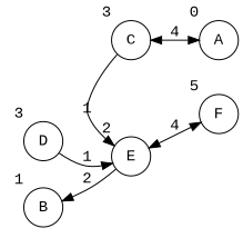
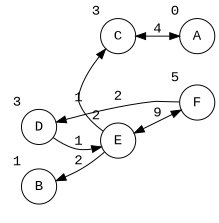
  digraph {
    fontname="Liberation Mono"
    rankdir=LR
    node [fontname="Liberation Mono" shape=circle xlabel=3]
    edge [fontname="Liberation Mono"]
    B [xlabel=1]
    D
    A [xlabel=0]
    F [xlabel=5]
    C
    E [xlabel=2]
    subgraph sub_1 {
      rank=same
      B
      D
    }
    subgraph sub_2 {
      rank=same
      A
      F
    }
    subgraph sub_3 {
      rank=same
      C
      E
    }
    D -> E [label=1]
    A -> C [dir=both label=4]
-   C -> E [label=1]
+   F -> D [label=2]
+   E -> C [label=1]
    E -> B [label=2]
-   E -> F [dir=both label=4]
+   E -> F [dir=both label=9]
  }
